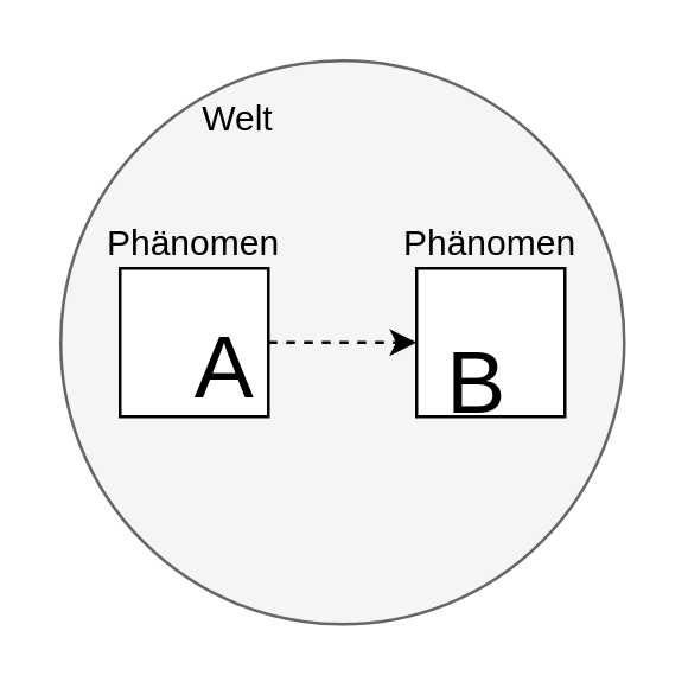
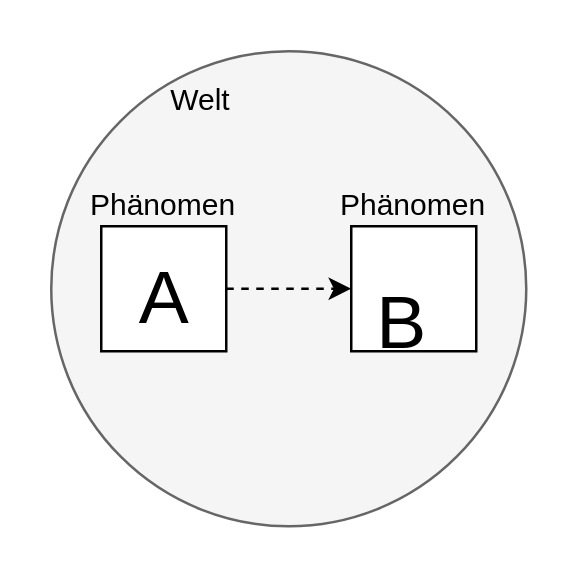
  <mxCell id="0" />
  <mxCell id="1" parent="0" />
  <mxCell id="2" value="" style="ellipse;whiteSpace=wrap;html=1;aspect=fixed;fillColor=#f5f5f5;fontColor=#333333;strokeColor=#666666;" vertex="1" parent="1"><mxGeometry x="20" y="20" width="190" height="190" as="geometry" /></mxCell>
  <mxCell id="3" value="" style="whiteSpace=wrap;html=1;aspect=fixed;" vertex="1" parent="1"><mxGeometry x="40" y="90" width="50" height="50" as="geometry" /></mxCell>
  <mxCell id="4" value="" style="whiteSpace=wrap;html=1;aspect=fixed;" vertex="1" parent="1"><mxGeometry x="140" y="90" width="50" height="50" as="geometry" /></mxCell>
  <mxCell id="5" value="" style="endArrow=classic;html=1;rounded=0;exitX=1;exitY=0.5;exitDx=0;exitDy=0;entryX=0;entryY=0.5;entryDx=0;entryDy=0;dashed=1;" edge="1" parent="1" source="3" target="4"><mxGeometry width="50" height="50" relative="1" as="geometry"><mxPoint x="360" y="110" as="sourcePoint" /><mxPoint x="410" y="60" as="targetPoint" /></mxGeometry></mxCell>
- <mxCell id="6" value="&lt;font style=&quot;font-size: 30px;&quot;&gt;A&lt;/font&gt;" style="text;html=1;strokeColor=none;fillColor=none;align=center;verticalAlign=middle;whiteSpace=wrap;rounded=0;" vertex="1" parent="1"><mxGeometry x="63.75" y="113" width="22.5" height="20" as="geometry" /></mxCell>
+ <mxCell id="6" value="&lt;font style=&quot;font-size: 30px;&quot;&gt;A&lt;/font&gt;" style="text;html=1;strokeColor=none;fillColor=none;align=center;verticalAlign=middle;whiteSpace=wrap;rounded=0;" vertex="1" parent="1"><mxGeometry x="53.75" y="108" width="22.5" height="20" as="geometry" /></mxCell>
  <mxCell id="7" value="&lt;font style=&quot;font-size: 30px;&quot;&gt;B&lt;/font&gt;" style="text;html=1;strokeColor=none;fillColor=none;align=center;verticalAlign=middle;whiteSpace=wrap;rounded=0;" vertex="1" parent="1"><mxGeometry x="148.75" y="118" width="22.5" height="20" as="geometry" /></mxCell>
  <mxCell id="8" value="Welt" style="text;html=1;strokeColor=none;fillColor=none;align=center;verticalAlign=middle;whiteSpace=wrap;rounded=0;" vertex="1" parent="1"><mxGeometry x="50" y="25" width="60" height="30" as="geometry" /></mxCell>
  <mxCell id="9" value="Phänomen" style="text;html=1;strokeColor=none;fillColor=none;align=center;verticalAlign=middle;whiteSpace=wrap;rounded=0;" vertex="1" parent="1"><mxGeometry x="35" y="67" width="60" height="30" as="geometry" /></mxCell>
  <mxCell id="10" value="Phänomen" style="text;html=1;strokeColor=none;fillColor=none;align=center;verticalAlign=middle;whiteSpace=wrap;rounded=0;" vertex="1" parent="1"><mxGeometry x="135" y="67" width="60" height="30" as="geometry" /></mxCell>
